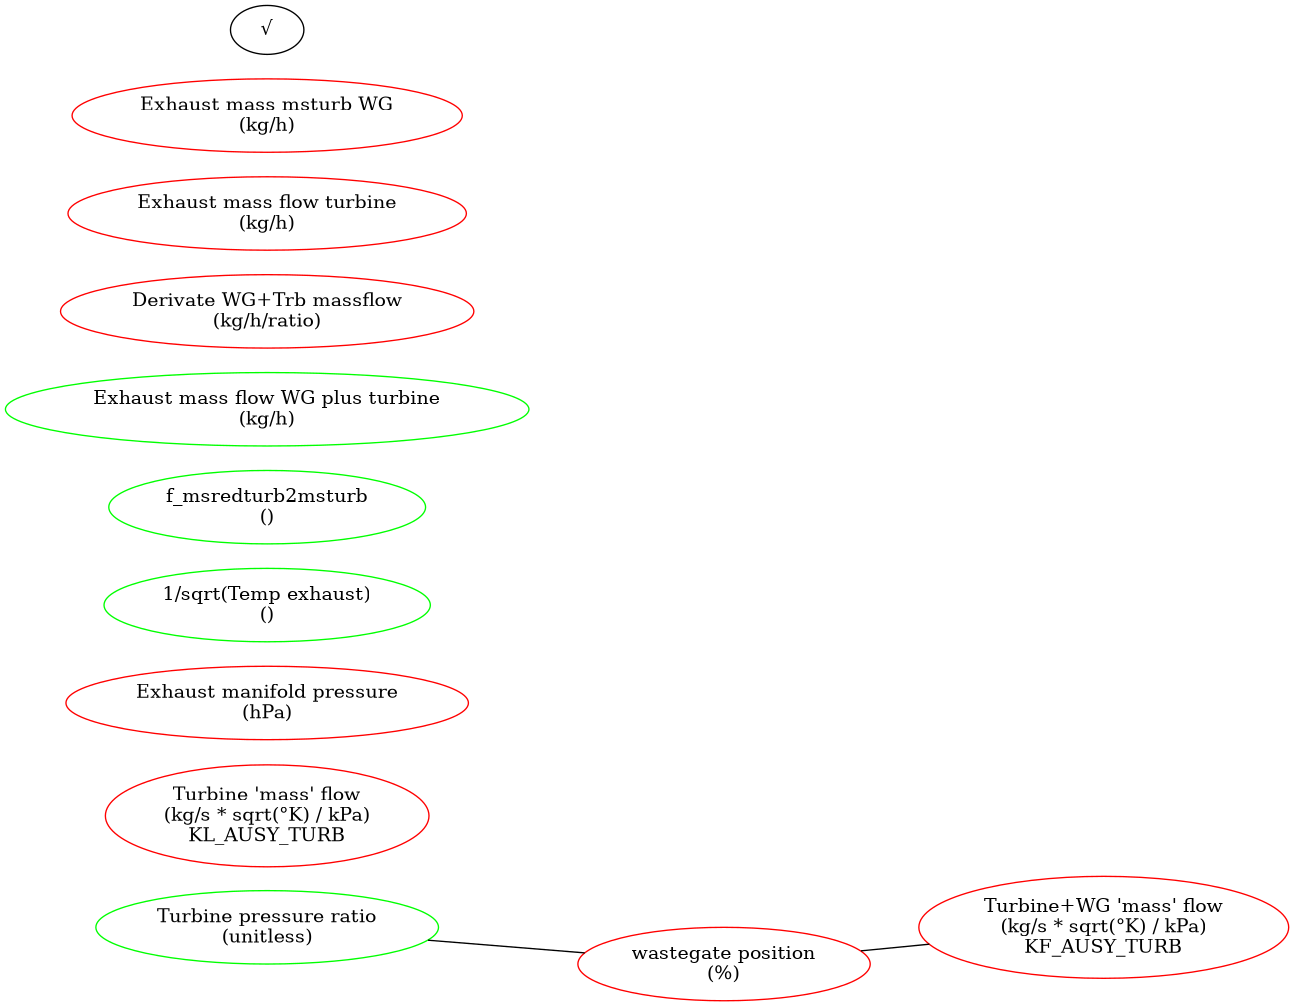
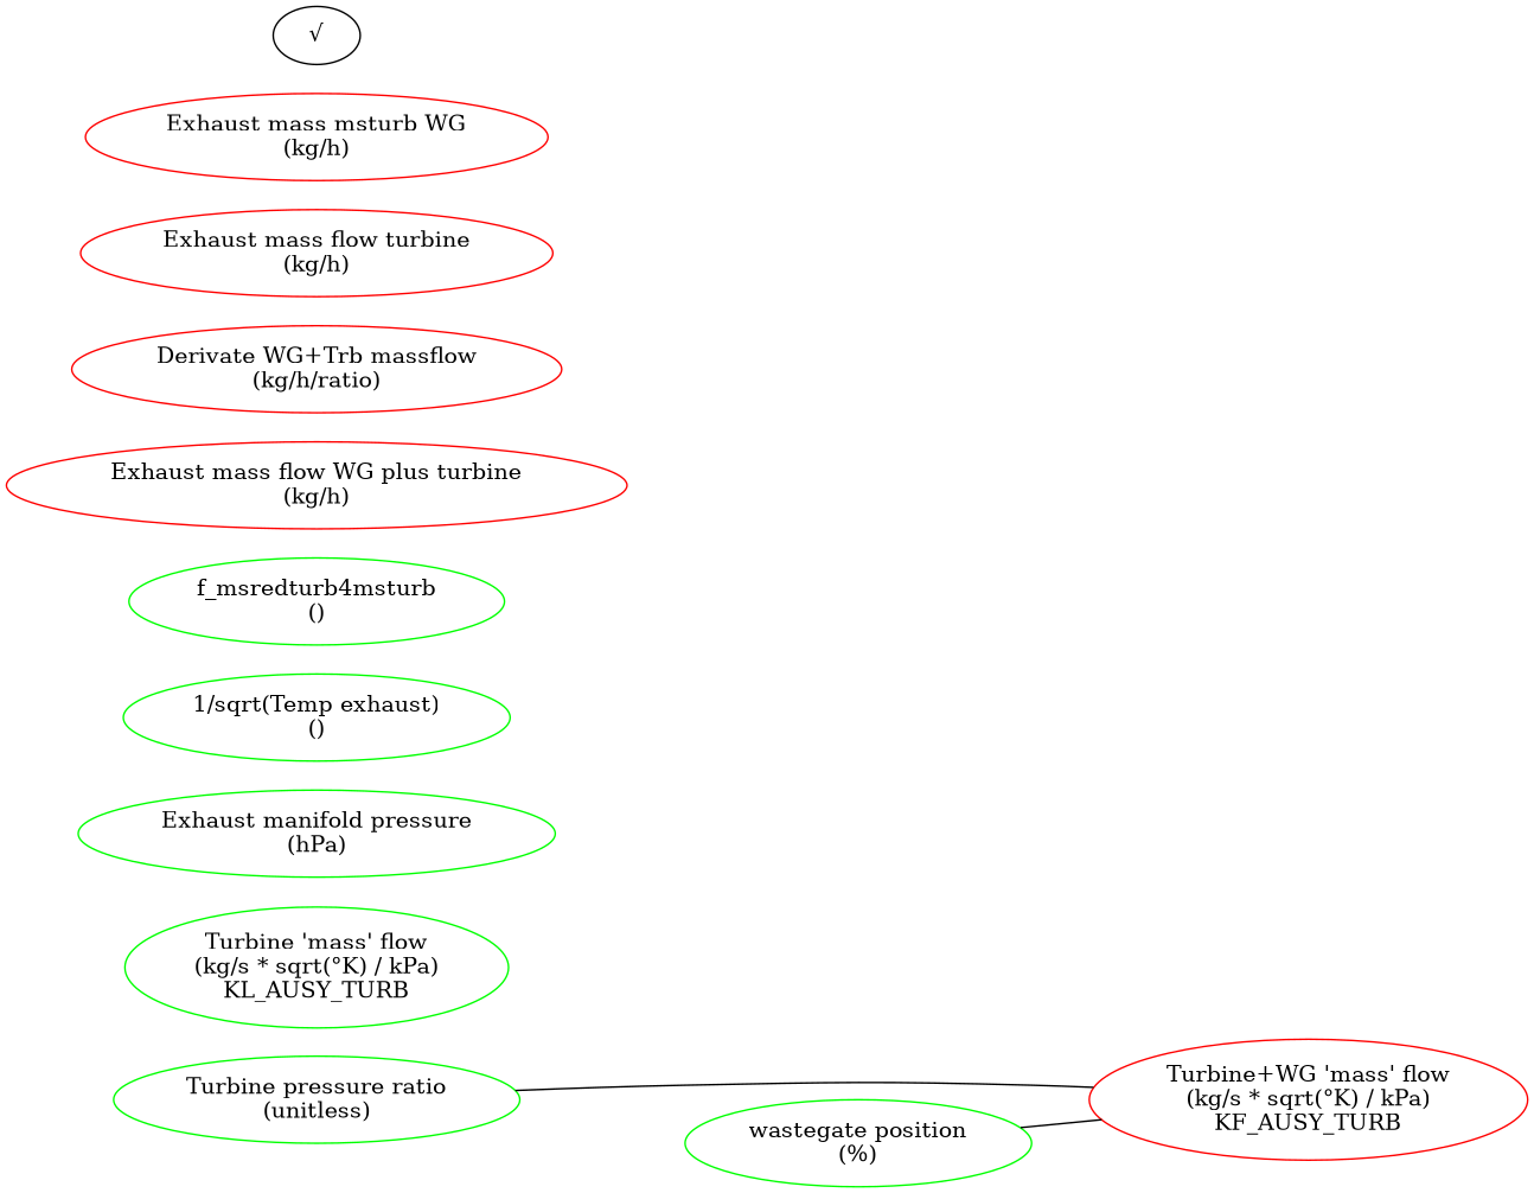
  graph {
    rankdir=LR
    node [color=green]
    n1 [color=red label="Turbine+WG 'mass' flow\n(kg/s * sqrt(°K) / kPa)\nKF_AUSY_TURB"]
-   n2 [color=red label="Turbine 'mass' flow\n(kg/s * sqrt(°K) / kPa)\nKL_AUSY_TURB"]
+   n2 [label="Turbine 'mass' flow\n(kg/s * sqrt(°K) / kPa)\nKL_AUSY_TURB"]
    n3 [label="Turbine pressure ratio\n(unitless)"]
-   n4 [color=red label="wastegate position\n(%)"]
-   n5 [color=red label="Exhaust manifold pressure\n(hPa)"]
+   n4 [label="wastegate position\n(%)"]
+   n5 [label="Exhaust manifold pressure\n(hPa)"]
    n6 [label="1/sqrt(Temp exhaust)\n()"]
-   n7 [label="f_msredturb2msturb\n()"]
-   n8 [label="Exhaust mass flow WG plus turbine\n(kg/h)\n"]
+   n7 [label="f_msredturb4msturb\n()"]
+   n8 [color=red label="Exhaust mass flow WG plus turbine\n(kg/h)\n"]
    n9 [color=red label="Derivate WG+Trb massflow\n(kg/h/ratio)\n"]
    n10 [color=red label="Exhaust mass flow turbine\n(kg/h)\n"]
    n11 [color=red label="Exhaust mass msturb WG\n(kg/h)\n"]
    n12 [label="√" color=""]
-   n3 -- n4
+   n3 -- n1
    n4 -- n1
  }
